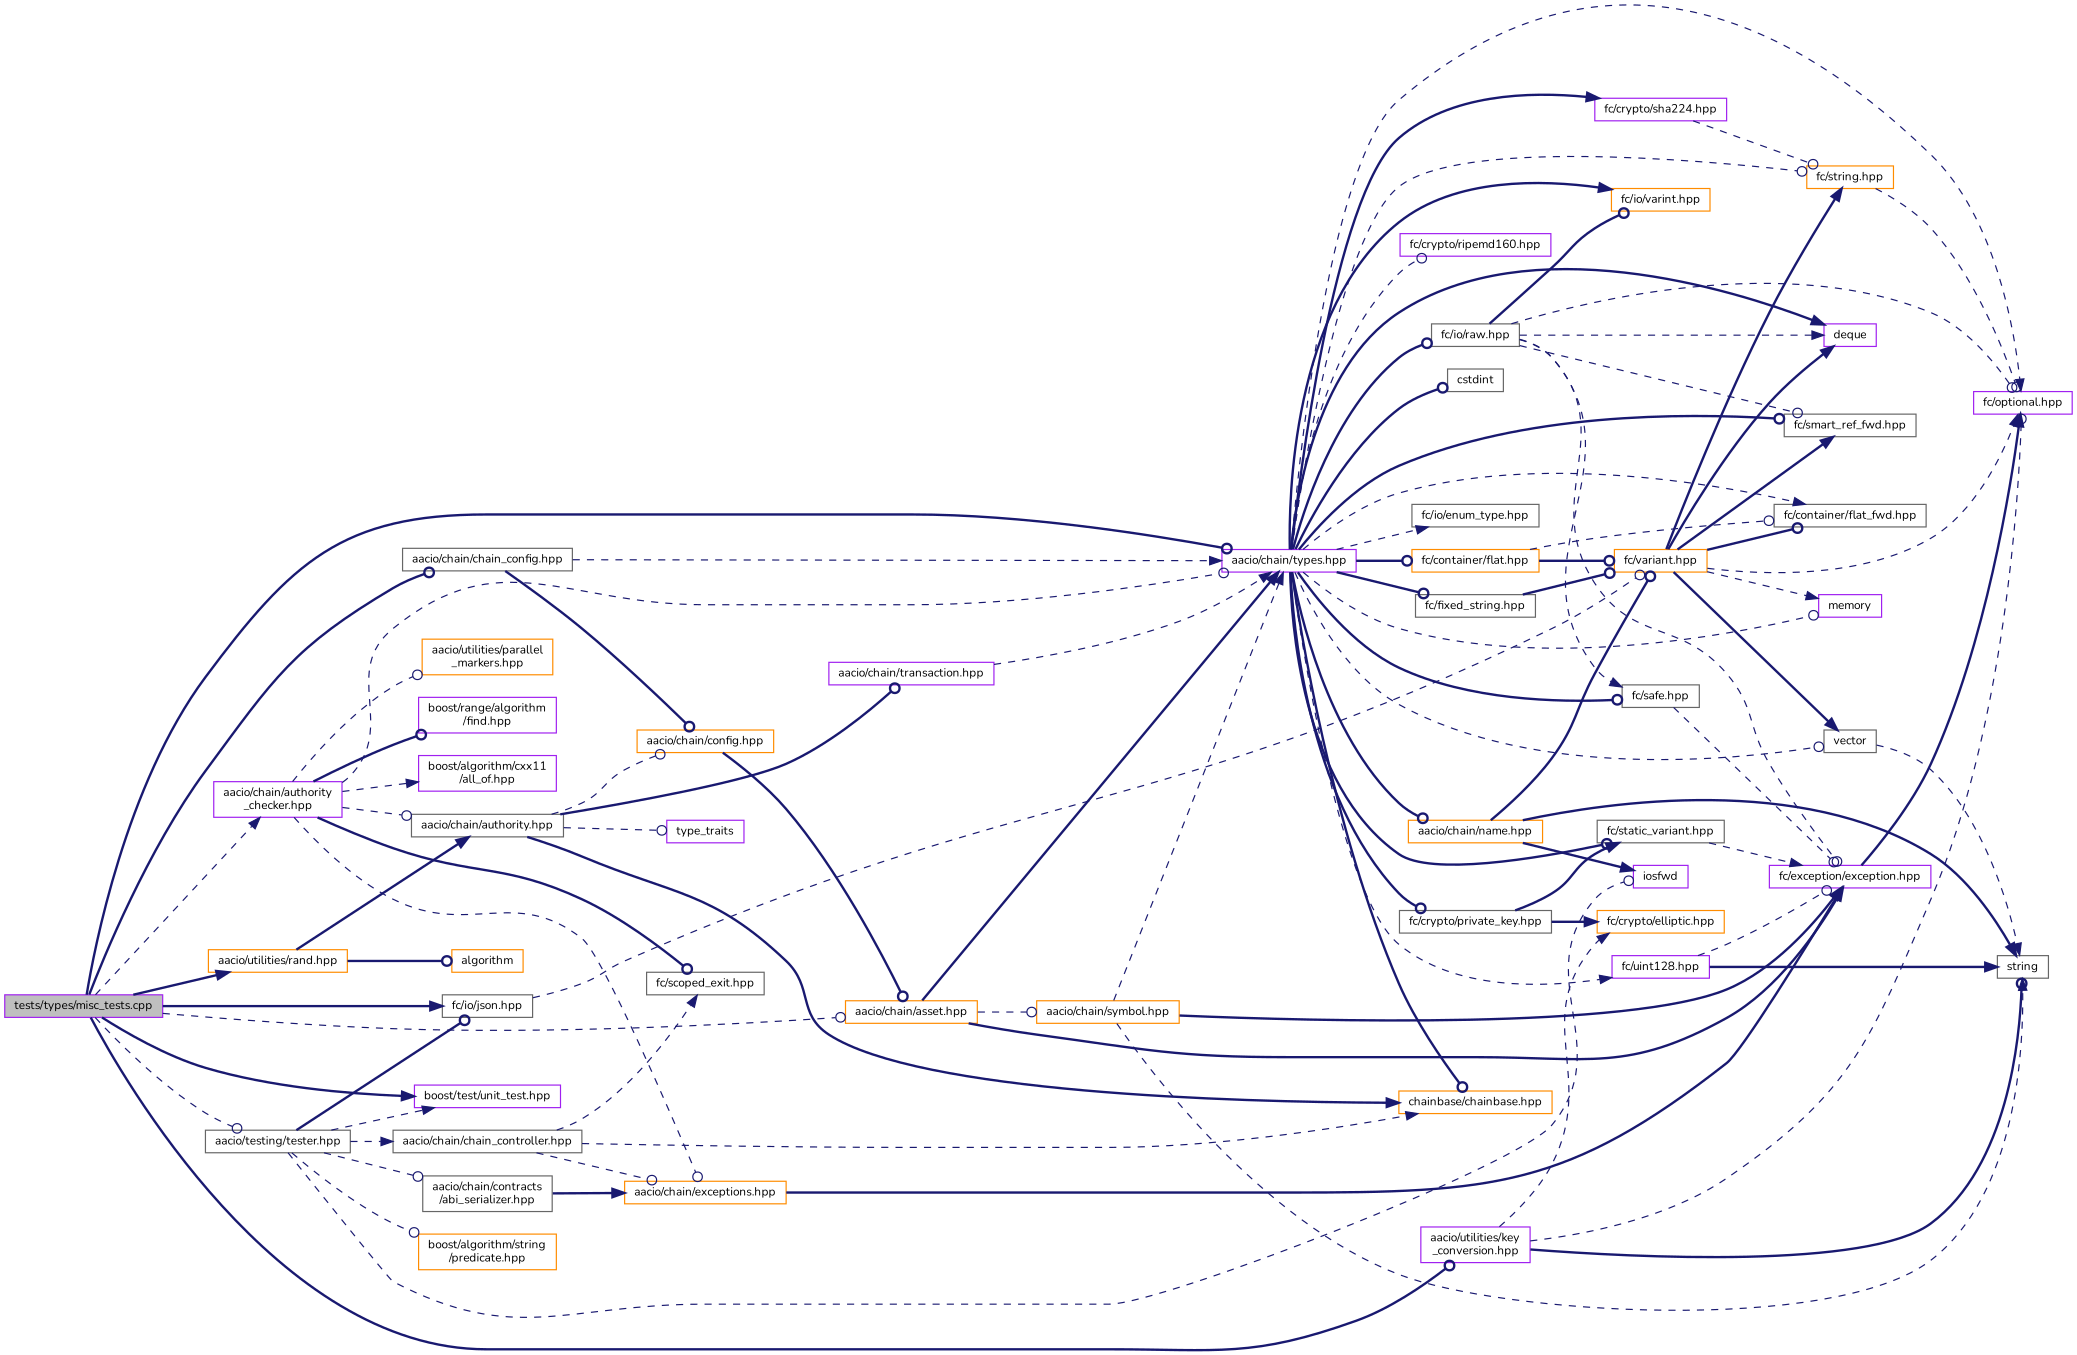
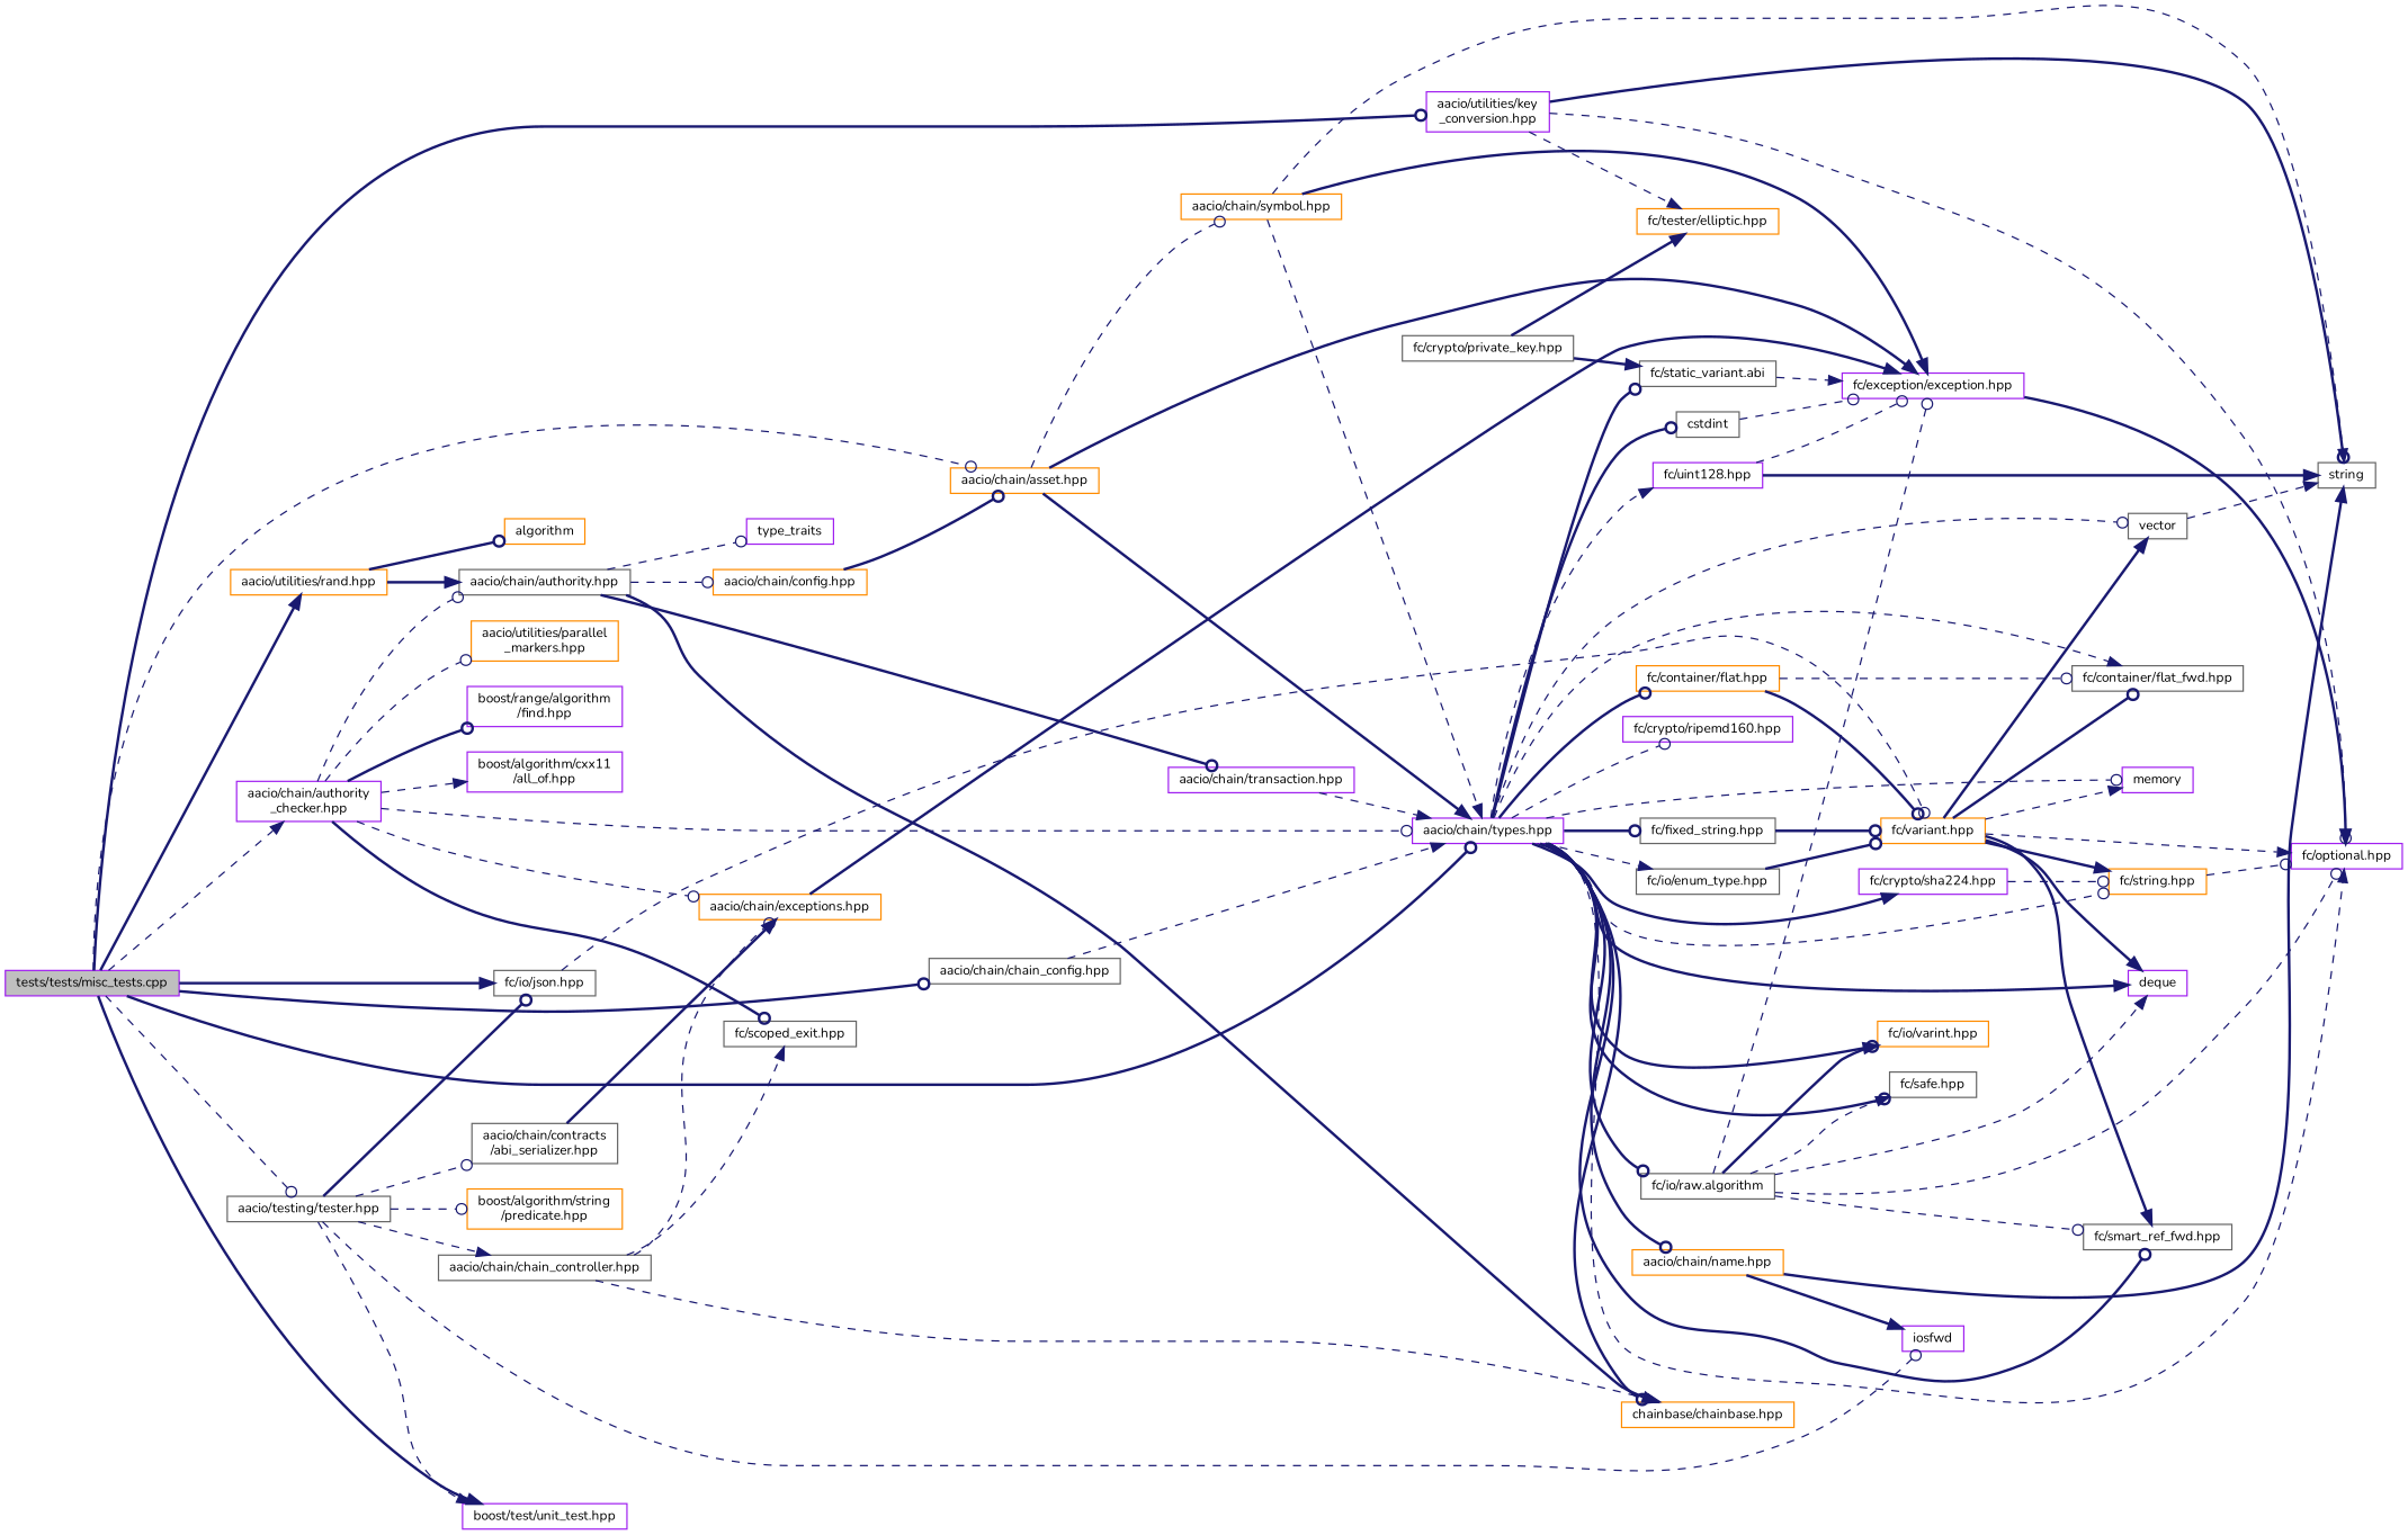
  digraph {
    fontname=Nunito
    rankdir=LR
    node [color=gray40 fillcolor=white fontname=Nunito fontsize=10 shape=record style=filled]
    edge [arrowhead=odot color=midnightblue fontname=Nunito fontsize=10 labelfontname=Helvetica labelfontsize=10 style=bold]
-   n1 [color=purple fillcolor=grey75 fontcolor=black height=0.2 label="tests/types/misc_tests.cpp" width=0.4]
+   n1 [color=purple fillcolor=grey75 fontcolor=black height=0.2 label="tests/tests/misc_tests.cpp" width=0.4]
    n2 [height=0.2 label="aacio/chain/chain_config.hpp" width=0.4]
    n3 [color=purple height=0.2 label="aacio/chain/types.hpp" width=0.4]
    n4 [color=darkorange height=0.2 label="aacio/chain/asset.hpp" width=0.4]
    n5 [color=purple height=0.2 label="aacio/chain/authority\l_checker.hpp" width=0.4]
    n6 [height=0.2 label="aacio/testing/tester.hpp" width=0.4]
    n7 [height=0.2 label="fc/io/json.hpp" width=0.4]
    n8 [color=purple height=0.2 label="boost/test/unit_test.hpp" width=0.4]
    n9 [color=purple height=0.2 label="aacio/utilities/key\l_conversion.hpp" width=0.4]
    n10 [color=darkorange height=0.2 label="aacio/utilities/rand.hpp" width=0.4]
    n11 [color=darkorange height=0.2 label="aacio/chain/config.hpp" width=0.4]
    n12 [color=darkorange height=0.2 label="aacio/chain/name.hpp" width=0.4]
    n13 [color=darkorange height=0.2 label="chainbase/chainbase.hpp" width=0.4]
    n14 [height=0.2 label="fc/container/flat_fwd.hpp" width=0.4]
    n15 [color=darkorange height=0.2 label="fc/io/varint.hpp" width=0.4]
    n16 [height=0.2 label="fc/io/enum_type.hpp" width=0.4]
    n17 [color=purple height=0.2 label=deque width=0.4]
    n18 [color=purple height=0.2 label=memory width=0.4]
    n19 [height=0.2 label=vector width=0.4]
    n20 [color=purple height=0.2 label="fc/optional.hpp" width=0.4]
    n21 [color=darkorange height=0.2 label="fc/string.hpp" width=0.4]
    n22 [height=0.2 label="fc/smart_ref_fwd.hpp" width=0.4]
    n23 [color=purple height=0.2 label="fc/crypto/sha224.hpp" width=0.4]
    n24 [height=0.2 label="fc/safe.hpp" width=0.4]
    n25 [color=darkorange height=0.2 label="fc/container/flat.hpp" width=0.4]
-   n26 [height=0.2 label="fc/io/raw.hpp" width=0.4]
+   n26 [height=0.2 label="fc/io/raw.algorithm" width=0.4]
    n27 [color=purple height=0.2 label="fc/uint128.hpp" width=0.4]
-   n28 [height=0.2 label="fc/static_variant.hpp" width=0.4]
+   n28 [height=0.2 label="fc/static_variant.abi" width=0.4]
    n29 [color=purple height=0.2 label="fc/crypto/ripemd160.hpp" width=0.4]
    n30 [height=0.2 label="fc/fixed_string.hpp" width=0.4]
    n31 [height=0.2 label="fc/crypto/private_key.hpp" width=0.4]
    n32 [height=0.2 label=cstdint width=0.4]
    n33 [color=purple height=0.2 label="fc/exception/exception.hpp" width=0.4]
    n34 [color=darkorange height=0.2 label="aacio/chain/symbol.hpp" width=0.4]
    n35 [height=0.2 label="aacio/chain/authority.hpp" width=0.4]
    n36 [color=darkorange height=0.2 label="aacio/chain/exceptions.hpp" width=0.4]
    n37 [color=darkorange height=0.2 label="aacio/utilities/parallel\l_markers.hpp" width=0.4]
    n38 [height=0.2 label="fc/scoped_exit.hpp" width=0.4]
    n39 [color=purple height=0.2 label="boost/range/algorithm\l/find.hpp" width=0.4]
    n40 [color=purple height=0.2 label="boost/algorithm/cxx11\l/all_of.hpp" width=0.4]
    n41 [color=purple height=0.2 label="aacio/chain/transaction.hpp" width=0.4]
    n42 [color=purple height=0.2 label=type_traits width=0.4]
    n43 [color=purple height=0.2 label=iosfwd width=0.4]
    n44 [height=0.2 label="aacio/chain/chain_controller.hpp" width=0.4]
    n45 [height=0.2 label="aacio/chain/contracts\l/abi_serializer.hpp" width=0.4]
    n46 [color=darkorange height=0.2 label="boost/algorithm/string\l/predicate.hpp" width=0.4]
    n47 [color=darkorange height=0.2 label="fc/variant.hpp" width=0.4]
    n48 [height=0.2 label=string width=0.4]
-   n49 [color=darkorange height=0.2 label="fc/crypto/elliptic.hpp" width=0.4]
+   n49 [color=darkorange height=0.2 label="fc/tester/elliptic.hpp" width=0.4]
    n50 [color=darkorange height=0.2 label=algorithm width=0.4]
    n1 -> n2
    n1 -> n3
    n1 -> n4 [style=dashed]
    n1 -> n5 [arrowhead=normal style=dashed]
    n1 -> n6 [style=dashed]
    n1 -> n7 [arrowhead=normal]
    n1 -> n8 [arrowhead=normal]
    n1 -> n9
    n1 -> n10 [arrowhead=normal]
    n2 -> n3 [arrowhead=normal style=dashed]
-   n2 -> n11
    n3 -> n12
    n3 -> n13
    n3 -> n14 [arrowhead=normal style=dashed]
    n3 -> n15 [arrowhead=normal]
    n3 -> n16 [arrowhead=normal style=dashed]
    n3 -> n17 [arrowhead=normal]
    n3 -> n18 [style=dashed]
    n3 -> n19 [style=dashed]
    n3 -> n20 [arrowhead=normal style=dashed]
    n3 -> n21 [style=dashed]
    n3 -> n22
    n3 -> n23 [arrowhead=normal]
    n3 -> n24
    n3 -> n25
    n3 -> n26
    n3 -> n27 [arrowhead=normal style=dashed]
    n3 -> n28
    n3 -> n29 [style=dashed]
    n3 -> n30
-   n3 -> n31
    n3 -> n32
    n4 -> n3 [arrowhead=normal]
    n4 -> n33 [arrowhead=normal]
    n4 -> n34 [style=dashed]
    n5 -> n3 [style=dashed]
    n5 -> n35 [style=dashed]
    n5 -> n36 [style=dashed]
    n5 -> n37 [style=dashed]
    n5 -> n38
    n5 -> n39
    n5 -> n40 [arrowhead=normal style=dashed]
    n6 -> n7
    n6 -> n8 [arrowhead=normal style=dashed]
    n6 -> n43 [style=dashed]
    n6 -> n44 [arrowhead=normal style=dashed]
    n6 -> n45 [style=dashed]
    n6 -> n46 [style=dashed]
    n7 -> n47 [style=dashed]
    n9 -> n20 [style=dashed]
    n9 -> n48
    n9 -> n49 [arrowhead=normal style=dashed]
    n10 -> n35 [arrowhead=normal]
    n10 -> n50
    n11 -> n4
    n12 -> n43 [arrowhead=normal]
    n12 -> n48 [arrowhead=normal]
-   n12 -> n47
+   n16 -> n47
    n19 -> n48 [arrowhead=normal style=dashed]
    n21 -> n20 [style=dashed]
    n23 -> n21 [style=dashed]
-   n24 -> n33 [style=dashed]
+   n32 -> n33 [style=dashed]
    n25 -> n14 [style=dashed]
    n25 -> n47
    n26 -> n15
    n26 -> n17 [arrowhead=normal style=dashed]
    n26 -> n20 [style=dashed]
    n26 -> n22 [style=dashed]
    n26 -> n24 [arrowhead=normal style=dashed]
    n26 -> n33 [style=dashed]
    n27 -> n33 [style=dashed]
    n27 -> n48 [arrowhead=normal]
    n28 -> n33 [arrowhead=normal style=dashed]
    n30 -> n47
    n31 -> n28 [arrowhead=normal]
    n31 -> n49 [arrowhead=normal]
    n33 -> n20 [arrowhead=normal]
    n34 -> n3 [arrowhead=normal style=dashed]
    n34 -> n33 [arrowhead=normal]
    n34 -> n48 [arrowhead=normal style=dashed]
    n35 -> n11 [style=dashed]
    n35 -> n13 [arrowhead=normal]
    n35 -> n41
    n35 -> n42 [style=dashed]
    n36 -> n33 [arrowhead=normal]
    n41 -> n3 [arrowhead=normal style=dashed]
    n44 -> n13 [arrowhead=normal style=dashed]
    n44 -> n36 [style=dashed]
    n44 -> n38 [arrowhead=normal style=dashed]
    n45 -> n36 [arrowhead=normal]
    n47 -> n14
    n47 -> n17 [arrowhead=normal]
    n47 -> n18 [arrowhead=normal style=dashed]
    n47 -> n19 [arrowhead=normal]
    n47 -> n20 [arrowhead=normal style=dashed]
    n47 -> n21 [arrowhead=normal]
    n47 -> n22 [arrowhead=normal]
  }
